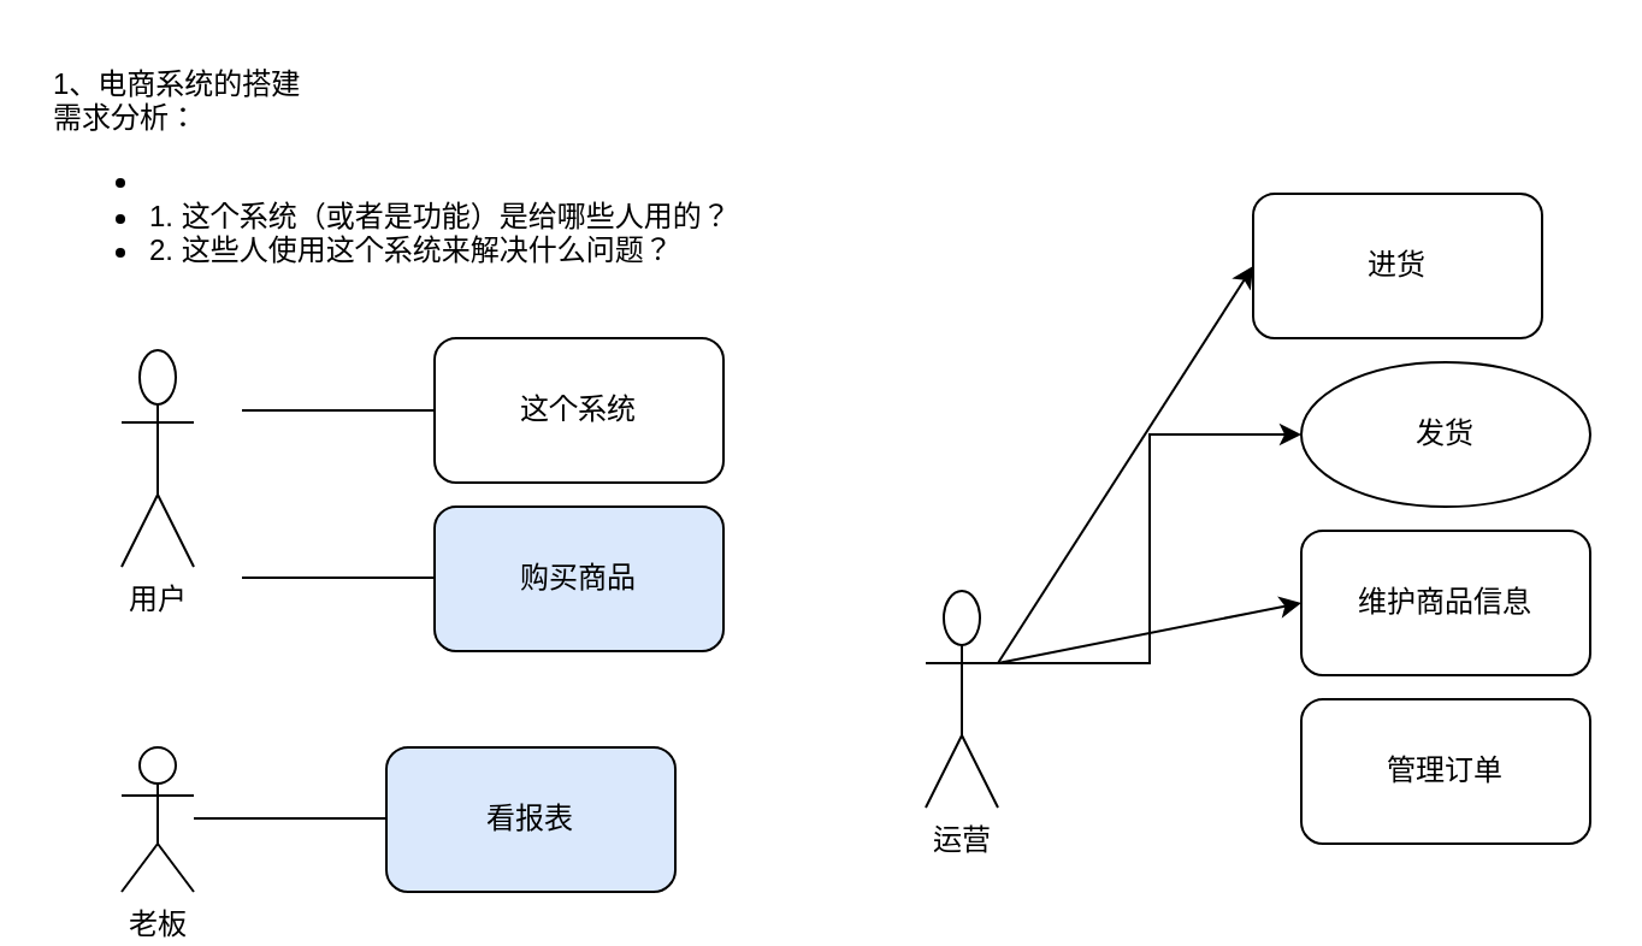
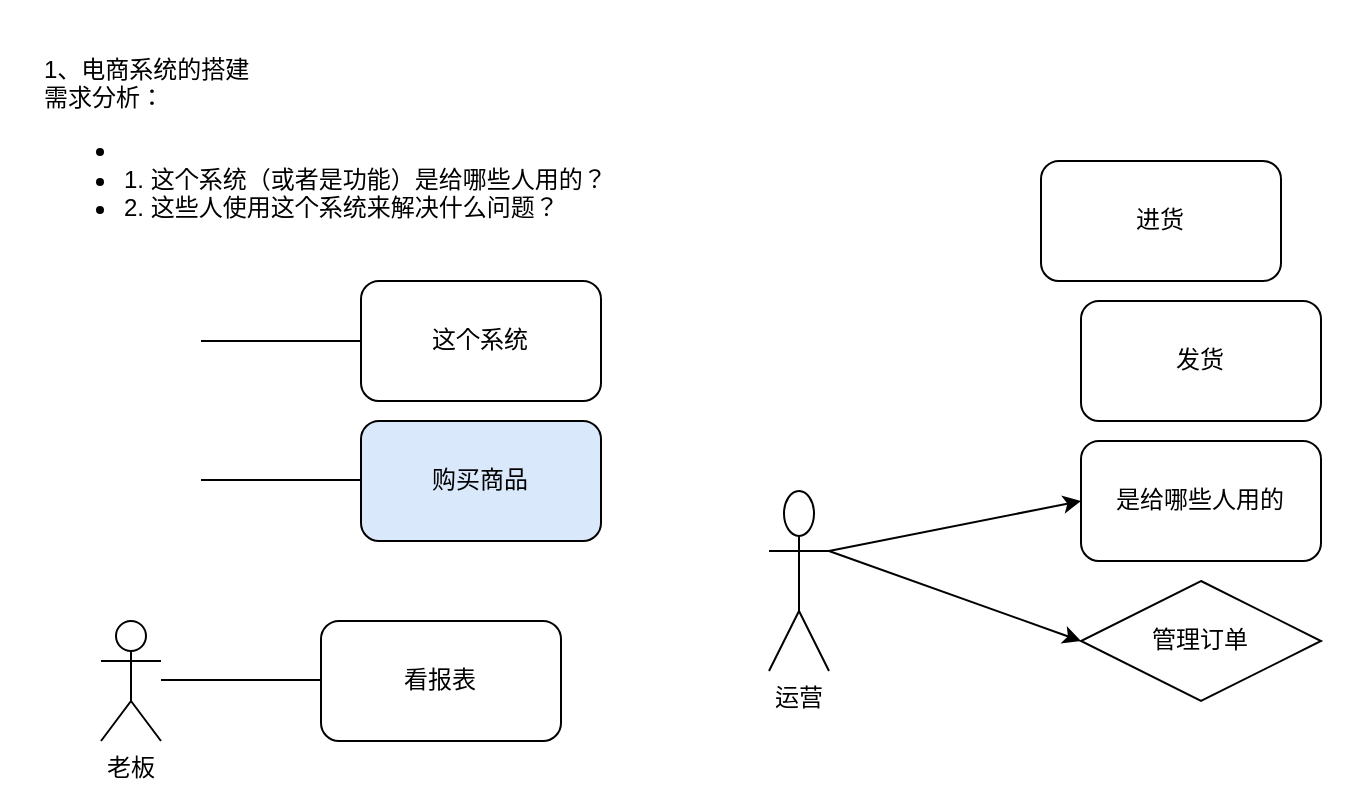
  <mxCell id="0" />
  <mxCell id="1" parent="0" />
  <mxCell id="2" value="1、电商系统的搭建&lt;div&gt;需求分析：&lt;/div&gt;&lt;div&gt;&lt;ul&gt;&lt;li&gt;&lt;li&gt;1. 这个系统（或者是功能）是给哪些人用的？&lt;/li&gt;&lt;li&gt;2. 这些人使用这个系统来解决什么问题？&lt;/li&gt;&lt;/li&gt;&lt;/ul&gt;&lt;/div&gt;" style="text;html=1;align=left;verticalAlign=middle;whiteSpace=wrap;rounded=0;" vertex="1" parent="1"><mxGeometry x="20" y="20" width="480" height="110" as="geometry" /></mxCell>
- <mxCell id="3" value="用户" style="shape=umlActor;verticalLabelPosition=bottom;verticalAlign=top;html=1;outlineConnect=0;" vertex="1" parent="1"><mxGeometry x="50" y="145" width="30" height="90" as="geometry" /></mxCell>
- <mxCell id="4" style="rounded=0;orthogonalLoop=1;jettySize=auto;html=1;exitX=1;exitY=0.333;exitDx=0;exitDy=0;exitPerimeter=0;entryX=0;entryY=0.5;entryDx=0;entryDy=0;" edge="1" parent="1" source="8" target="16"><mxGeometry relative="1" as="geometry"><mxPoint x="460" y="160" as="targetPoint" /></mxGeometry></mxCell>
- <mxCell id="5" style="edgeStyle=orthogonalEdgeStyle;rounded=0;orthogonalLoop=1;jettySize=auto;html=1;exitX=1;exitY=0.333;exitDx=0;exitDy=0;exitPerimeter=0;entryX=0;entryY=0.5;entryDx=0;entryDy=0;" edge="1" parent="1" source="8" target="17"><mxGeometry relative="1" as="geometry" /></mxCell>
  <mxCell id="6" style="rounded=0;orthogonalLoop=1;jettySize=auto;html=1;exitX=1;exitY=0.333;exitDx=0;exitDy=0;exitPerimeter=0;entryX=0;entryY=0.5;entryDx=0;entryDy=0;" edge="1" parent="1" source="8" target="18"><mxGeometry relative="1" as="geometry" /></mxCell>
+ <mxCell id="7" style="rounded=0;orthogonalLoop=1;jettySize=auto;html=1;exitX=1;exitY=0.333;exitDx=0;exitDy=0;exitPerimeter=0;entryX=0;entryY=0.5;entryDx=0;entryDy=0;" edge="1" parent="1" source="8" target="19"><mxGeometry relative="1" as="geometry" /></mxCell>
  <mxCell id="8" value="运营" style="shape=umlActor;verticalLabelPosition=bottom;verticalAlign=top;html=1;outlineConnect=0;" vertex="1" parent="1"><mxGeometry x="384" y="245" width="30" height="90" as="geometry" /></mxCell>
  <mxCell id="9" value="老板" style="shape=umlActor;verticalLabelPosition=bottom;verticalAlign=top;html=1;outlineConnect=0;" vertex="1" parent="1"><mxGeometry x="50" y="310" width="30" height="60" as="geometry" /></mxCell>
  <mxCell id="10" value="" style="endArrow=none;html=1;rounded=0;" edge="1" parent="1"><mxGeometry width="50" height="50" relative="1" as="geometry"><mxPoint x="100" y="170" as="sourcePoint" /><mxPoint x="180" y="170" as="targetPoint" /></mxGeometry></mxCell>
  <mxCell id="11" value="" style="endArrow=none;html=1;rounded=0;" edge="1" parent="1"><mxGeometry width="50" height="50" relative="1" as="geometry"><mxPoint x="100" y="239.5" as="sourcePoint" /><mxPoint x="180" y="239.5" as="targetPoint" /></mxGeometry></mxCell>
  <mxCell id="12" value="" style="endArrow=none;html=1;rounded=0;" edge="1" parent="1"><mxGeometry width="50" height="50" relative="1" as="geometry"><mxPoint x="80" y="339.5" as="sourcePoint" /><mxPoint x="160" y="339.5" as="targetPoint" /></mxGeometry></mxCell>
- <mxCell id="13" value="看报表" style="rounded=1;whiteSpace=wrap;html=1;fillColor=#dae8fc;" vertex="1" parent="1"><mxGeometry x="160" y="310" width="120" height="60" as="geometry" /></mxCell>
+ <mxCell id="13" value="看报表" style="rounded=1;whiteSpace=wrap;html=1;" vertex="1" parent="1"><mxGeometry x="160" y="310" width="120" height="60" as="geometry" /></mxCell>
  <mxCell id="14" value="这个系统" style="rounded=1;whiteSpace=wrap;html=1;" vertex="1" parent="1"><mxGeometry x="180" y="140" width="120" height="60" as="geometry" /></mxCell>
  <mxCell id="15" value="购买商品" style="rounded=1;whiteSpace=wrap;html=1;fillColor=#dae8fc;" vertex="1" parent="1"><mxGeometry x="180" y="210" width="120" height="60" as="geometry" /></mxCell>
  <mxCell id="16" value="进货" style="rounded=1;whiteSpace=wrap;html=1;" vertex="1" parent="1"><mxGeometry x="520" y="80" width="120" height="60" as="geometry" /></mxCell>
- <mxCell id="17" value="发货" style="ellipse;whiteSpace=wrap;html=1;" vertex="1" parent="1"><mxGeometry x="540" y="150" width="120" height="60" as="geometry" /></mxCell>
- <mxCell id="18" value="维护商品信息" style="rounded=1;whiteSpace=wrap;html=1;" vertex="1" parent="1"><mxGeometry x="540" y="220" width="120" height="60" as="geometry" /></mxCell>
- <mxCell id="19" value="管理订单" style="rounded=1;whiteSpace=wrap;html=1;" vertex="1" parent="1"><mxGeometry x="540" y="290" width="120" height="60" as="geometry" /></mxCell>
+ <mxCell id="17" value="发货" style="rounded=1;whiteSpace=wrap;html=1;" vertex="1" parent="1"><mxGeometry x="540" y="150" width="120" height="60" as="geometry" /></mxCell>
+ <mxCell id="18" value="是给哪些人用的" style="rounded=1;whiteSpace=wrap;html=1;" vertex="1" parent="1"><mxGeometry x="540" y="220" width="120" height="60" as="geometry" /></mxCell>
+ <mxCell id="19" value="管理订单" style="rhombus;whiteSpace=wrap;html=1;" vertex="1" parent="1"><mxGeometry x="540" y="290" width="120" height="60" as="geometry" /></mxCell>
